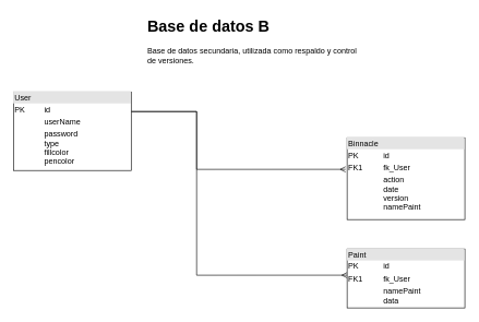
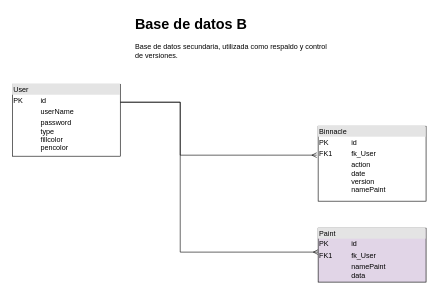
  <mxCell id="0" />
  <mxCell id="1" parent="0" />
  <mxCell id="2" style="edgeStyle=orthogonalEdgeStyle;rounded=0;orthogonalLoop=1;jettySize=auto;html=1;entryX=-0.013;entryY=0.386;entryDx=0;entryDy=0;entryPerimeter=0;exitX=1;exitY=0.25;exitDx=0;exitDy=0;endArrow=ERmany;endFill=0;" parent="1" source="4" target="5" edge="1"><mxGeometry relative="1" as="geometry"><Array as="points"><mxPoint x="300" y="170" /><mxPoint x="300" y="258" /></Array></mxGeometry></mxCell>
  <mxCell id="3" style="edgeStyle=orthogonalEdgeStyle;rounded=0;orthogonalLoop=1;jettySize=auto;html=1;endArrow=ERmany;endFill=0;exitX=1;exitY=0.25;exitDx=0;exitDy=0;entryX=0;entryY=0.444;entryDx=0;entryDy=0;entryPerimeter=0;" parent="1" source="4" target="6" edge="1"><mxGeometry relative="1" as="geometry"><mxPoint x="440" y="420" as="targetPoint" /><Array as="points"><mxPoint x="300" y="170" /><mxPoint x="300" y="420" /></Array></mxGeometry></mxCell>
  <mxCell id="4" value="&lt;div style=&quot;box-sizing: border-box ; width: 100% ; background: #e4e4e4 ; padding: 2px&quot;&gt;User&lt;/div&gt;&lt;table style=&quot;width: 100% ; font-size: 1em&quot; cellpadding=&quot;2&quot; cellspacing=&quot;0&quot;&gt;&lt;tbody&gt;&lt;tr&gt;&lt;td&gt;PK&lt;/td&gt;&lt;td&gt;id&lt;/td&gt;&lt;/tr&gt;&lt;tr&gt;&lt;td&gt;&lt;br&gt;&lt;/td&gt;&lt;td&gt;userName&lt;/td&gt;&lt;/tr&gt;&lt;tr&gt;&lt;td&gt;&lt;/td&gt;&lt;td&gt;password&lt;br&gt;type&lt;br&gt;fillcolor&lt;br&gt;pencolor&lt;/td&gt;&lt;/tr&gt;&lt;/tbody&gt;&lt;/table&gt;" style="verticalAlign=top;align=left;overflow=fill;html=1;" parent="1" vertex="1"><mxGeometry x="20" y="140" width="180" height="120" as="geometry" /></mxCell>
  <mxCell id="5" value="&lt;div style=&quot;box-sizing: border-box ; width: 100% ; background: #e4e4e4 ; padding: 2px&quot;&gt;Binnacle&lt;/div&gt;&lt;table style=&quot;width: 100% ; font-size: 1em&quot; cellpadding=&quot;2&quot; cellspacing=&quot;0&quot;&gt;&lt;tbody&gt;&lt;tr&gt;&lt;td&gt;PK&lt;/td&gt;&lt;td&gt;id&lt;/td&gt;&lt;/tr&gt;&lt;tr&gt;&lt;td&gt;FK1&lt;/td&gt;&lt;td&gt;fk_User&lt;/td&gt;&lt;/tr&gt;&lt;tr&gt;&lt;td&gt;&lt;/td&gt;&lt;td&gt;action&lt;br&gt;date&lt;br&gt;version&lt;br&gt;namePaint&lt;/td&gt;&lt;/tr&gt;&lt;/tbody&gt;&lt;/table&gt;" style="verticalAlign=top;align=left;overflow=fill;html=1;" parent="1" vertex="1"><mxGeometry x="530" y="210" width="180" height="125" as="geometry" /></mxCell>
- <mxCell id="6" value="&lt;div style=&quot;box-sizing: border-box ; width: 100% ; background: #e4e4e4 ; padding: 2px&quot;&gt;Paint&lt;/div&gt;&lt;table style=&quot;width: 100% ; font-size: 1em&quot; cellpadding=&quot;2&quot; cellspacing=&quot;0&quot;&gt;&lt;tbody&gt;&lt;tr&gt;&lt;td&gt;PK&lt;/td&gt;&lt;td&gt;id&lt;/td&gt;&lt;/tr&gt;&lt;tr&gt;&lt;td&gt;FK1&lt;/td&gt;&lt;td&gt;fk_User&lt;/td&gt;&lt;/tr&gt;&lt;tr&gt;&lt;td&gt;&lt;/td&gt;&lt;td&gt;namePaint&lt;br&gt;data&lt;/td&gt;&lt;/tr&gt;&lt;/tbody&gt;&lt;/table&gt;" style="verticalAlign=top;align=left;overflow=fill;html=1;" parent="1" vertex="1"><mxGeometry x="530" y="380" width="180" height="90" as="geometry" /></mxCell>
+ <mxCell id="6" value="&lt;div style=&quot;box-sizing: border-box ; width: 100% ; background: #e4e4e4 ; padding: 2px&quot;&gt;Paint&lt;/div&gt;&lt;table style=&quot;width: 100% ; font-size: 1em&quot; cellpadding=&quot;2&quot; cellspacing=&quot;0&quot;&gt;&lt;tbody&gt;&lt;tr&gt;&lt;td&gt;PK&lt;/td&gt;&lt;td&gt;id&lt;/td&gt;&lt;/tr&gt;&lt;tr&gt;&lt;td&gt;FK1&lt;/td&gt;&lt;td&gt;fk_User&lt;/td&gt;&lt;/tr&gt;&lt;tr&gt;&lt;td&gt;&lt;/td&gt;&lt;td&gt;namePaint&lt;br&gt;data&lt;/td&gt;&lt;/tr&gt;&lt;/tbody&gt;&lt;/table&gt;" style="verticalAlign=top;align=left;overflow=fill;html=1;fillColor=#e1d5e7;" parent="1" vertex="1"><mxGeometry x="530" y="380" width="180" height="90" as="geometry" /></mxCell>
  <mxCell id="7" value="&lt;h1&gt;Base de datos B&lt;/h1&gt;&lt;p&gt;Base de datos secundaria, utilizada como respaldo y control de versiones.&lt;/p&gt;" style="text;html=1;strokeColor=none;fillColor=none;spacing=5;spacingTop=-20;whiteSpace=wrap;overflow=hidden;rounded=0;" parent="1" vertex="1"><mxGeometry x="220" y="20" width="330" height="120" as="geometry" /></mxCell>
